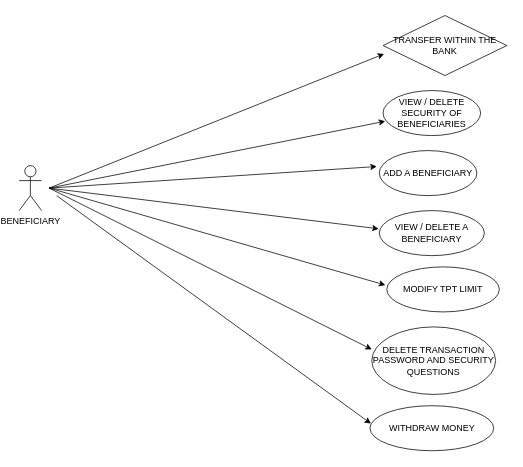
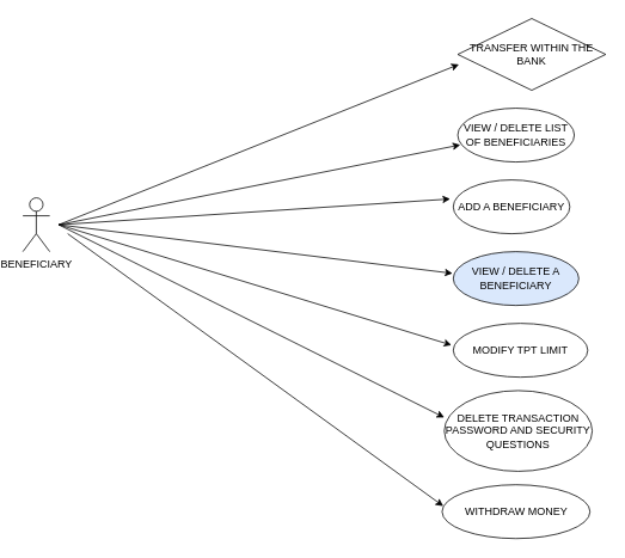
  <mxCell id="0" />
  <mxCell id="1" parent="0" />
  <mxCell id="2" value="BENEFICIARY" style="shape=umlActor;verticalLabelPosition=bottom;verticalAlign=top;html=1;outlineConnect=0;" parent="1" vertex="1"><mxGeometry x="20" y="220" width="30" height="60" as="geometry" /></mxCell>
  <mxCell id="3" value="TRANSFER WITHIN THE BANK" style="rhombus;whiteSpace=wrap;html=1;" parent="1" vertex="1"><mxGeometry x="505" y="20" width="165" height="80" as="geometry" /></mxCell>
- <mxCell id="4" value="VIEW / DELETE A BENEFICIARY" style="ellipse;whiteSpace=wrap;html=1;" parent="1" vertex="1"><mxGeometry x="500" y="280" width="140" height="60" as="geometry" /></mxCell>
+ <mxCell id="4" value="VIEW / DELETE A BENEFICIARY" style="ellipse;whiteSpace=wrap;html=1;fillColor=#dae8fc;" parent="1" vertex="1"><mxGeometry x="500" y="280" width="140" height="60" as="geometry" /></mxCell>
  <mxCell id="5" value="ADD A BENEFICIARY" style="ellipse;whiteSpace=wrap;html=1;" parent="1" vertex="1"><mxGeometry x="500" y="200" width="130" height="60" as="geometry" /></mxCell>
- <mxCell id="6" value="VIEW / DELETE SECURITY OF BENEFICIARIES" style="ellipse;whiteSpace=wrap;html=1;" parent="1" vertex="1"><mxGeometry x="505" y="120" width="130" height="60" as="geometry" /></mxCell>
+ <mxCell id="6" value="VIEW / DELETE LIST OF BENEFICIARIES" style="ellipse;whiteSpace=wrap;html=1;" parent="1" vertex="1"><mxGeometry x="505" y="120" width="130" height="60" as="geometry" /></mxCell>
  <mxCell id="7" value="" style="endArrow=classic;html=1;rounded=0;entryX=-0.026;entryY=0.354;entryDx=0;entryDy=0;entryPerimeter=0;" parent="1" target="5" edge="1"><mxGeometry width="50" height="50" relative="1" as="geometry"><mxPoint x="60" y="250" as="sourcePoint" /><mxPoint x="410" y="190" as="targetPoint" /></mxGeometry></mxCell>
  <mxCell id="8" value="" style="endArrow=classic;html=1;rounded=0;entryX=-0.006;entryY=0.404;entryDx=0;entryDy=0;entryPerimeter=0;" parent="1" target="4" edge="1"><mxGeometry width="50" height="50" relative="1" as="geometry"><mxPoint x="60" y="250" as="sourcePoint" /><mxPoint x="410" y="190" as="targetPoint" /></mxGeometry></mxCell>
  <mxCell id="9" value="DELETE TRANSACTION PASSWORD AND SECURITY QUESTIONS" style="ellipse;whiteSpace=wrap;html=1;" parent="1" vertex="1"><mxGeometry x="490" y="435" width="165" height="90" as="geometry" /></mxCell>
- <mxCell id="10" value="MODIFY TPT LIMIT" style="ellipse;whiteSpace=wrap;html=1;" parent="1" vertex="1"><mxGeometry x="510" y="355" width="150" height="60" as="geometry" /></mxCell>
+ <mxCell id="10" value="MODIFY TPT LIMIT" style="ellipse;whiteSpace=wrap;html=1;" parent="1" vertex="1"><mxGeometry x="500" y="360" width="150" height="60" as="geometry" /></mxCell>
  <mxCell id="11" value="" style="endArrow=classic;html=1;rounded=0;entryX=0.008;entryY=0.64;entryDx=0;entryDy=0;entryPerimeter=0;" parent="1" target="3" edge="1"><mxGeometry width="50" height="50" relative="1" as="geometry"><mxPoint x="60" y="250" as="sourcePoint" /><mxPoint x="500" y="160" as="targetPoint" /></mxGeometry></mxCell>
  <mxCell id="12" value="" style="endArrow=classic;html=1;rounded=0;entryX=0.022;entryY=0.682;entryDx=0;entryDy=0;entryPerimeter=0;" parent="1" target="6" edge="1"><mxGeometry width="50" height="50" relative="1" as="geometry"><mxPoint x="60" y="250" as="sourcePoint" /><mxPoint x="510" y="170" as="targetPoint" /></mxGeometry></mxCell>
  <mxCell id="13" value="" style="endArrow=classic;html=1;rounded=0;entryX=-0.013;entryY=0.404;entryDx=0;entryDy=0;entryPerimeter=0;" parent="1" target="10" edge="1"><mxGeometry width="50" height="50" relative="1" as="geometry"><mxPoint x="60" y="250" as="sourcePoint" /><mxPoint x="520" y="180" as="targetPoint" /></mxGeometry></mxCell>
  <mxCell id="14" value="" style="endArrow=classic;html=1;rounded=0;entryX=0;entryY=0.333;entryDx=0;entryDy=0;entryPerimeter=0;" parent="1" target="9" edge="1"><mxGeometry width="50" height="50" relative="1" as="geometry"><mxPoint x="60" y="250" as="sourcePoint" /><mxPoint x="370" y="470" as="targetPoint" /></mxGeometry></mxCell>
  <mxCell id="15" value="WITHDRAW MONEY" style="ellipse;whiteSpace=wrap;html=1;" vertex="1" parent="1"><mxGeometry x="487.5" y="540" width="165" height="60" as="geometry" /></mxCell>
  <mxCell id="16" value="" style="endArrow=classic;html=1;rounded=0;entryX=0.008;entryY=0.397;entryDx=0;entryDy=0;entryPerimeter=0;" edge="1" parent="1" target="15"><mxGeometry width="50" height="50" relative="1" as="geometry"><mxPoint x="70" y="260" as="sourcePoint" /><mxPoint x="500" y="475" as="targetPoint" /></mxGeometry></mxCell>
